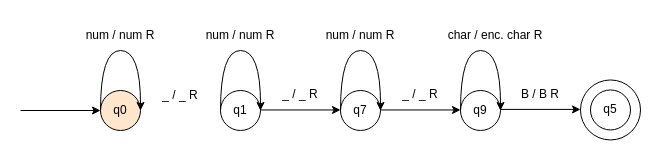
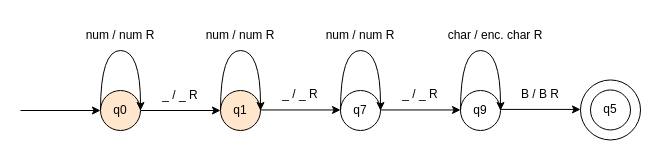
  <mxCell id="0" />
  <mxCell id="1" parent="0" />
  <mxCell id="2" value="" style="ellipse;whiteSpace=wrap;html=1;aspect=fixed;" vertex="1" parent="1"><mxGeometry x="580" y="79.46" width="60" height="60" as="geometry" /></mxCell>
+ <mxCell id="3" style="edgeStyle=orthogonalEdgeStyle;rounded=0;orthogonalLoop=1;jettySize=auto;html=1;entryX=0;entryY=0.5;entryDx=0;entryDy=0;" parent="1" source="4" target="5" edge="1"><mxGeometry relative="1" as="geometry" /></mxCell>
  <mxCell id="4" value="q0" style="ellipse;whiteSpace=wrap;html=1;aspect=fixed;fillColor=#ffe6cc;" parent="1" vertex="1"><mxGeometry x="100" y="90" width="40" height="40" as="geometry" /></mxCell>
- <mxCell id="5" value="q1" style="ellipse;whiteSpace=wrap;html=1;aspect=fixed;" parent="1" vertex="1"><mxGeometry x="220" y="90" width="40" height="40" as="geometry" /></mxCell>
+ <mxCell id="5" value="q1" style="ellipse;whiteSpace=wrap;html=1;aspect=fixed;fillColor=#ffe6cc;" parent="1" vertex="1"><mxGeometry x="220" y="90" width="40" height="40" as="geometry" /></mxCell>
  <mxCell id="6" value="_ / _ R" style="text;html=1;align=center;verticalAlign=middle;whiteSpace=wrap;rounded=0;" parent="1" vertex="1"><mxGeometry x="150" y="80" width="60" height="30" as="geometry" /></mxCell>
  <mxCell id="7" value="" style="curved=1;endArrow=classic;html=1;rounded=0;exitX=0;exitY=0.5;exitDx=0;exitDy=0;entryX=1;entryY=0.5;entryDx=0;entryDy=0;" parent="1" source="4" target="4" edge="1"><mxGeometry width="50" height="50" relative="1" as="geometry"><mxPoint x="30" y="120" as="sourcePoint" /><mxPoint x="80" y="70" as="targetPoint" /><Array as="points"><mxPoint x="100" y="50" /><mxPoint x="140" y="50" /></Array></mxGeometry></mxCell>
  <mxCell id="8" value="num / num R" style="text;html=1;align=center;verticalAlign=middle;whiteSpace=wrap;rounded=0;" parent="1" vertex="1"><mxGeometry x="80" y="20" width="80" height="30" as="geometry" /></mxCell>
  <mxCell id="9" value="num / num R" style="text;html=1;align=center;verticalAlign=middle;whiteSpace=wrap;rounded=0;" parent="1" vertex="1"><mxGeometry x="200" y="20" width="80" height="30" as="geometry" /></mxCell>
  <mxCell id="10" value="" style="curved=1;endArrow=classic;html=1;rounded=0;exitX=0;exitY=0.5;exitDx=0;exitDy=0;entryX=1;entryY=0.5;entryDx=0;entryDy=0;" parent="1" edge="1"><mxGeometry width="50" height="50" relative="1" as="geometry"><mxPoint x="220" y="110" as="sourcePoint" /><mxPoint x="260" y="110" as="targetPoint" /><Array as="points"><mxPoint x="220" y="50" /><mxPoint x="260" y="50" /></Array></mxGeometry></mxCell>
  <mxCell id="11" value="_ / _ R" style="text;html=1;align=center;verticalAlign=middle;whiteSpace=wrap;rounded=0;" parent="1" vertex="1"><mxGeometry x="270" y="79.46" width="60" height="30" as="geometry" /></mxCell>
  <mxCell id="12" style="edgeStyle=orthogonalEdgeStyle;rounded=0;orthogonalLoop=1;jettySize=auto;html=1;entryX=0;entryY=0.5;entryDx=0;entryDy=0;" parent="1" edge="1"><mxGeometry relative="1" as="geometry"><mxPoint x="260" y="109.46" as="sourcePoint" /><mxPoint x="340" y="109.46" as="targetPoint" /></mxGeometry></mxCell>
  <mxCell id="13" value="q9" style="ellipse;whiteSpace=wrap;html=1;aspect=fixed;" parent="1" vertex="1"><mxGeometry x="460" y="90" width="40" height="40" as="geometry" /></mxCell>
  <mxCell id="14" value="" style="endArrow=classic;html=1;rounded=0;entryX=0;entryY=0.5;entryDx=0;entryDy=0;" parent="1" target="4" edge="1"><mxGeometry width="50" height="50" relative="1" as="geometry"><mxPoint x="20" y="110" as="sourcePoint" /><mxPoint x="120" y="100" as="targetPoint" /></mxGeometry></mxCell>
  <mxCell id="15" value="char / enc. char R" style="text;html=1;align=center;verticalAlign=middle;whiteSpace=wrap;rounded=0;" parent="1" vertex="1"><mxGeometry x="445" y="20" width="100" height="30" as="geometry" /></mxCell>
  <mxCell id="16" value="" style="curved=1;endArrow=classic;html=1;rounded=0;exitX=0;exitY=0.5;exitDx=0;exitDy=0;entryX=1;entryY=0.5;entryDx=0;entryDy=0;" parent="1" edge="1"><mxGeometry width="50" height="50" relative="1" as="geometry"><mxPoint x="460" y="110" as="sourcePoint" /><mxPoint x="500" y="110" as="targetPoint" /><Array as="points"><mxPoint x="460" y="50" /><mxPoint x="500" y="50" /></Array></mxGeometry></mxCell>
  <mxCell id="17" value="q5" style="ellipse;whiteSpace=wrap;html=1;aspect=fixed;" vertex="1" parent="1"><mxGeometry x="590" y="89.46" width="40" height="40" as="geometry" /></mxCell>
  <mxCell id="18" style="edgeStyle=orthogonalEdgeStyle;rounded=0;orthogonalLoop=1;jettySize=auto;html=1;entryX=0;entryY=0.5;entryDx=0;entryDy=0;" edge="1" parent="1"><mxGeometry relative="1" as="geometry"><mxPoint x="500" y="108.92" as="sourcePoint" /><mxPoint x="580" y="108.92" as="targetPoint" /></mxGeometry></mxCell>
  <mxCell id="19" value="B / B R" style="text;html=1;align=center;verticalAlign=middle;whiteSpace=wrap;rounded=0;" vertex="1" parent="1"><mxGeometry x="510" y="79.46" width="60" height="30" as="geometry" /></mxCell>
  <mxCell id="20" value="q7" style="ellipse;whiteSpace=wrap;html=1;aspect=fixed;" vertex="1" parent="1"><mxGeometry x="340" y="90" width="40" height="40" as="geometry" /></mxCell>
  <mxCell id="21" value="num / num R" style="text;html=1;align=center;verticalAlign=middle;whiteSpace=wrap;rounded=0;" vertex="1" parent="1"><mxGeometry x="320" y="20" width="80" height="30" as="geometry" /></mxCell>
  <mxCell id="22" value="" style="curved=1;endArrow=classic;html=1;rounded=0;exitX=0;exitY=0.5;exitDx=0;exitDy=0;entryX=1;entryY=0.5;entryDx=0;entryDy=0;" edge="1" parent="1"><mxGeometry width="50" height="50" relative="1" as="geometry"><mxPoint x="340" y="110" as="sourcePoint" /><mxPoint x="380" y="110" as="targetPoint" /><Array as="points"><mxPoint x="340" y="50" /><mxPoint x="380" y="50" /></Array></mxGeometry></mxCell>
  <mxCell id="23" value="_ / _ R" style="text;html=1;align=center;verticalAlign=middle;whiteSpace=wrap;rounded=0;" vertex="1" parent="1"><mxGeometry x="390" y="79.46" width="60" height="30" as="geometry" /></mxCell>
  <mxCell id="24" style="edgeStyle=orthogonalEdgeStyle;rounded=0;orthogonalLoop=1;jettySize=auto;html=1;entryX=0;entryY=0.5;entryDx=0;entryDy=0;" edge="1" parent="1"><mxGeometry relative="1" as="geometry"><mxPoint x="380" y="109.46" as="sourcePoint" /><mxPoint x="460" y="109.46" as="targetPoint" /></mxGeometry></mxCell>
